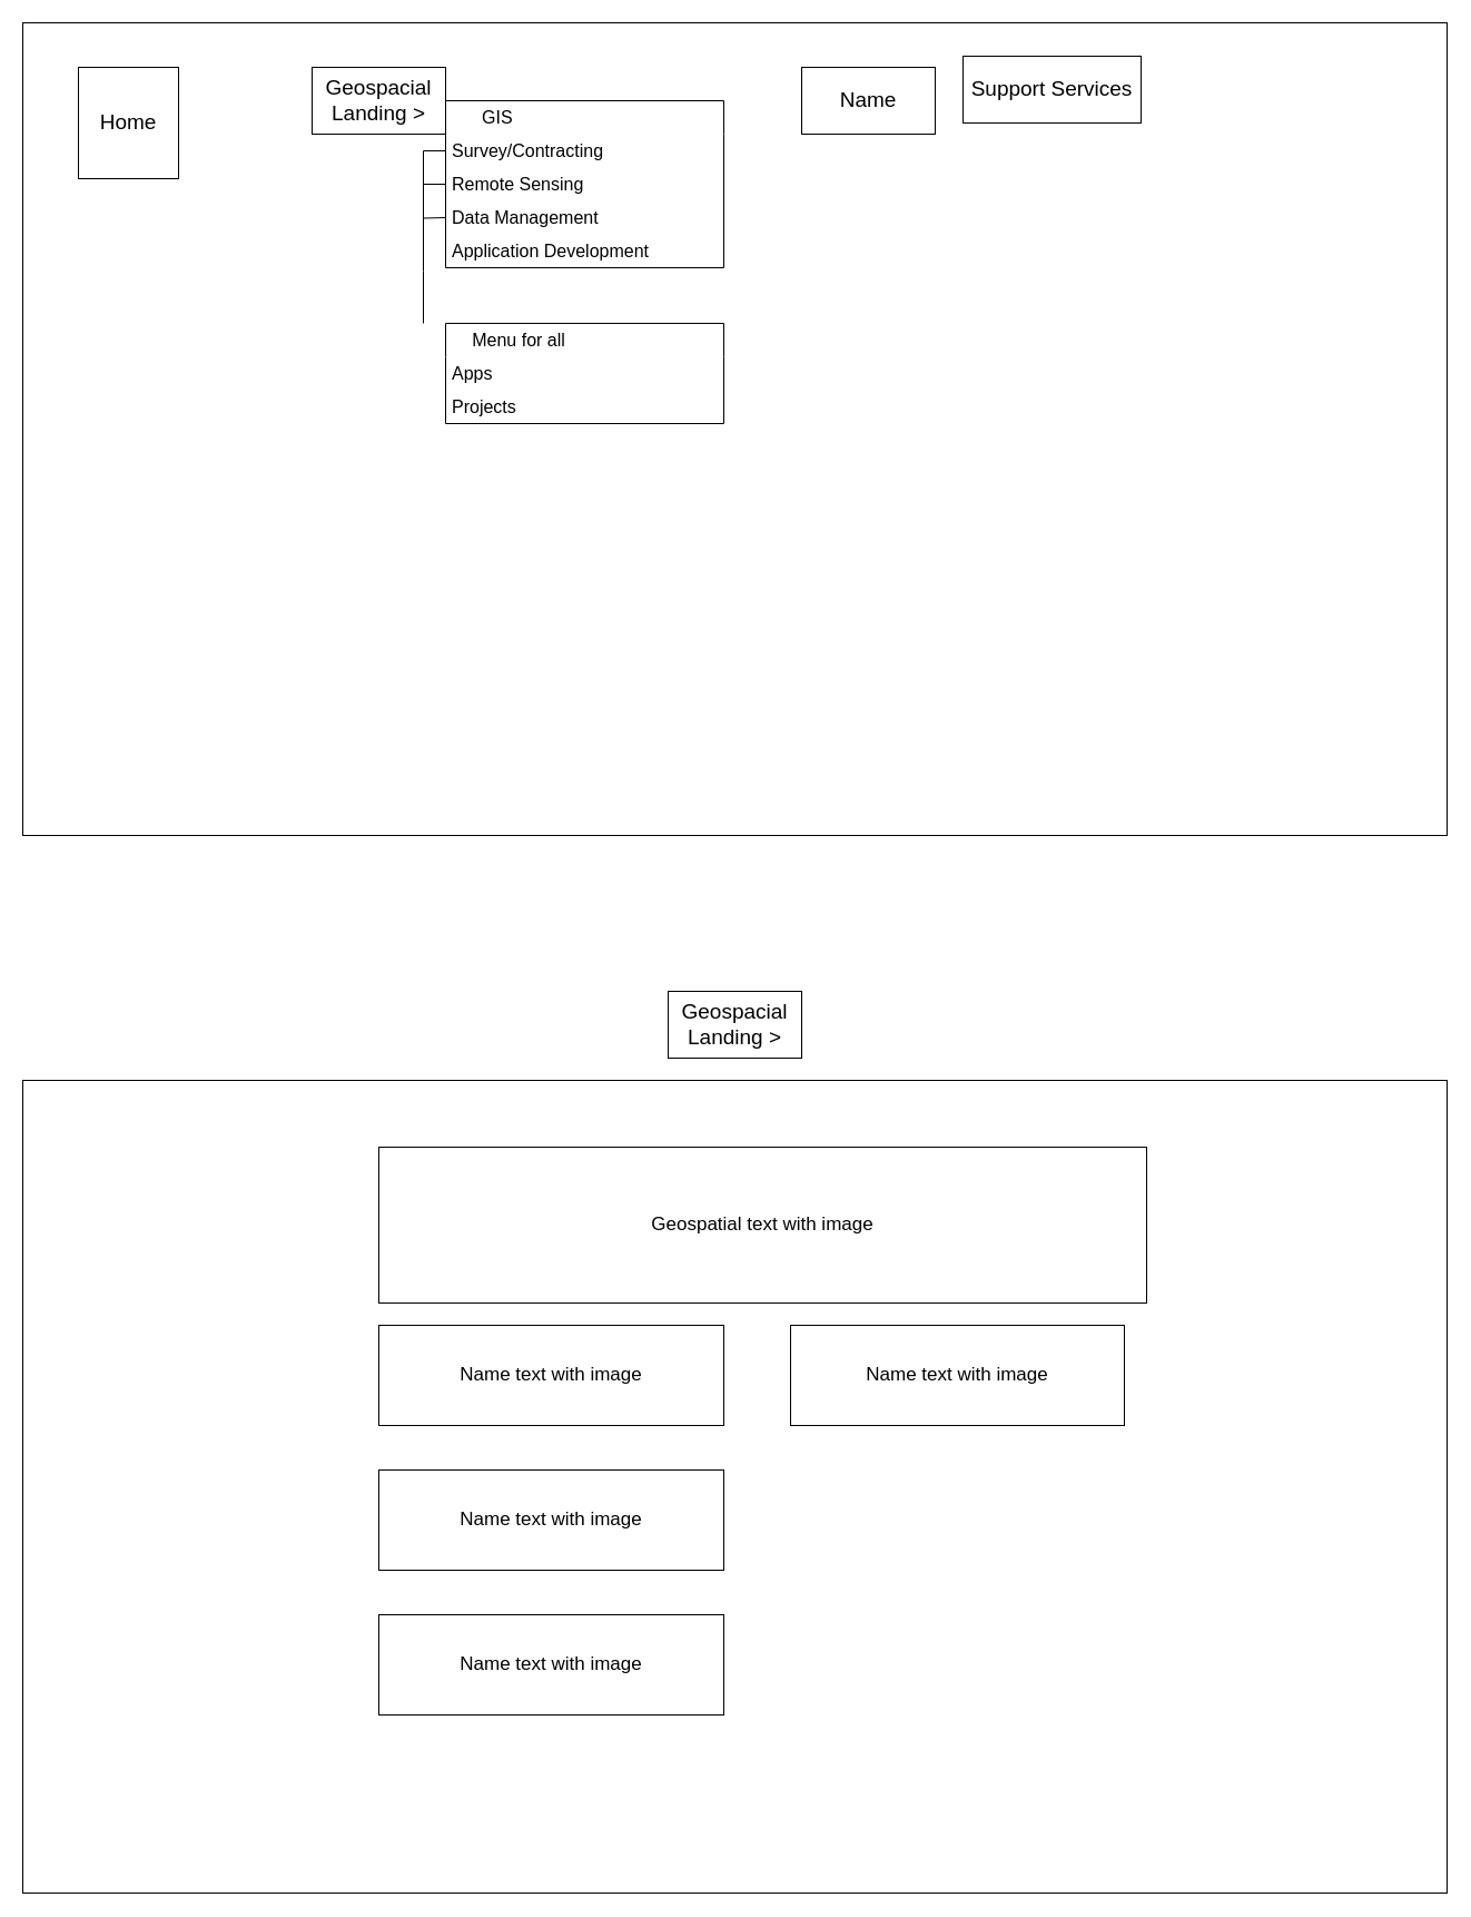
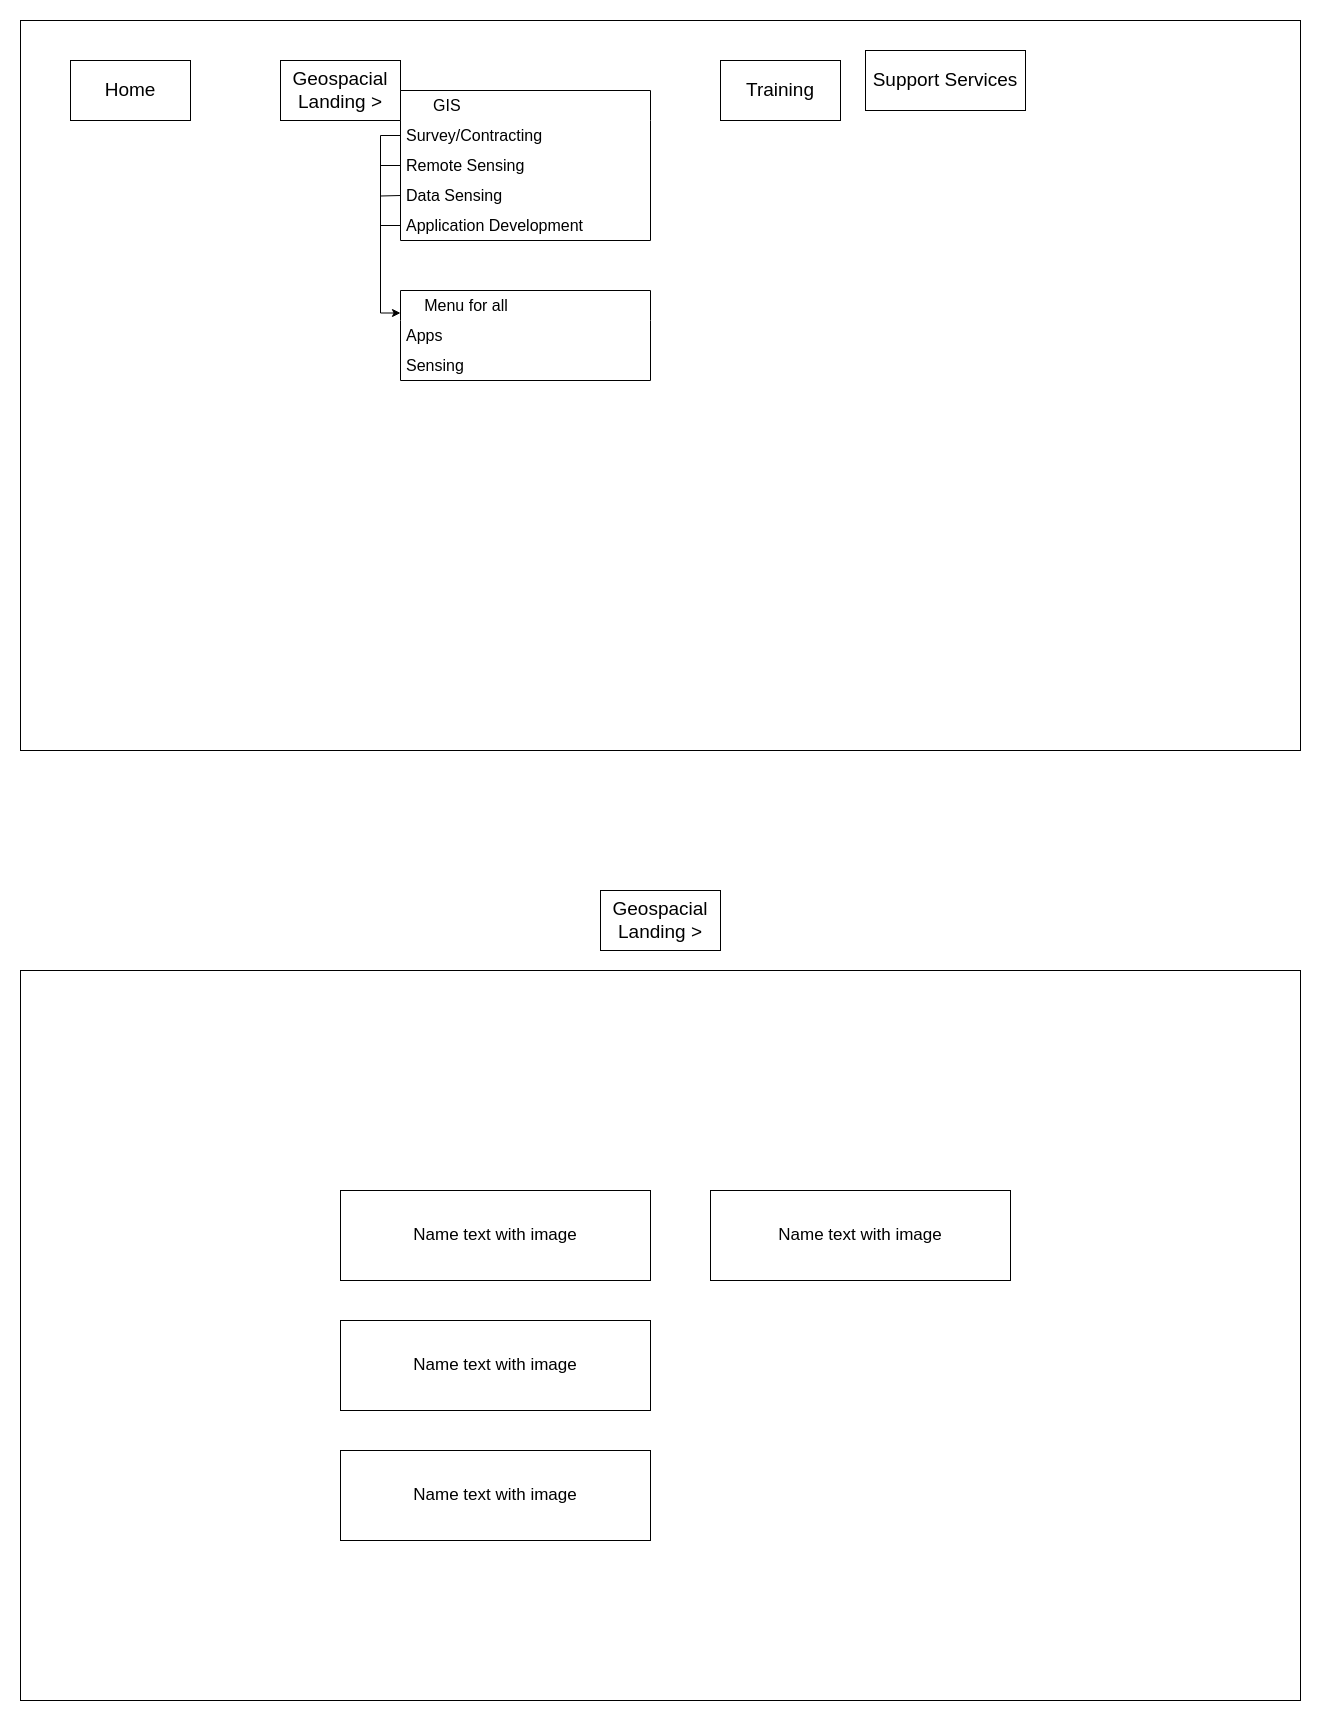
  <mxCell id="0" />
  <mxCell id="1" parent="0" />
  <mxCell id="2" value="" style="rounded=0;whiteSpace=wrap;html=1;" parent="1" vertex="1"><mxGeometry x="20" y="20" width="1280" height="730" as="geometry" /></mxCell>
  <mxCell id="3" value="" style="rounded=0;whiteSpace=wrap;html=1;" parent="1" vertex="1"><mxGeometry x="20" y="970" width="1280" height="730" as="geometry" /></mxCell>
  <mxCell id="4" value="&lt;font style=&quot;font-size: 19px;&quot;&gt;Support Services&lt;/font&gt;" style="rounded=0;whiteSpace=wrap;html=1;" parent="1" vertex="1"><mxGeometry x="865" y="50" width="160" height="60" as="geometry" /></mxCell>
- <mxCell id="5" value="&lt;font style=&quot;font-size: 19px;&quot;&gt;Home&lt;/font&gt;" style="rounded=0;whiteSpace=wrap;html=1;" parent="1" vertex="1"><mxGeometry x="70" y="60" width="90" height="100" as="geometry" /></mxCell>
+ <mxCell id="5" value="&lt;font style=&quot;font-size: 19px;&quot;&gt;Home&lt;/font&gt;" style="rounded=0;whiteSpace=wrap;html=1;" parent="1" vertex="1"><mxGeometry x="70" y="60" width="120" height="60" as="geometry" /></mxCell>
  <mxCell id="6" value="&lt;font style=&quot;font-size: 19px;&quot;&gt;Geospacial Landing &amp;gt;&lt;/font&gt;" style="rounded=0;whiteSpace=wrap;html=1;" parent="1" vertex="1"><mxGeometry x="280" y="60" width="120" height="60" as="geometry" /></mxCell>
  <mxCell id="7" value="&amp;nbsp; &amp;nbsp; &amp;nbsp; &amp;nbsp;GIS" style="swimlane;fontStyle=0;childLayout=stackLayout;horizontal=1;startSize=30;horizontalStack=0;resizeParent=1;resizeParentMax=0;resizeLast=0;collapsible=1;marginBottom=0;whiteSpace=wrap;html=1;fillColor=default;swimlaneLine=0;align=left;fontSize=16;" parent="1" vertex="1"><mxGeometry x="400" y="90" width="250" height="150" as="geometry" /></mxCell>
  <mxCell id="8" style="edgeStyle=orthogonalEdgeStyle;rounded=0;orthogonalLoop=1;jettySize=auto;html=1;exitX=0;exitY=0.5;exitDx=0;exitDy=0;endArrow=none;endFill=0;" edge="1" parent="7" source="9"><mxGeometry relative="1" as="geometry"><mxPoint x="-20" y="90" as="targetPoint" /></mxGeometry></mxCell>
  <mxCell id="9" value="Survey/Contracting" style="text;strokeColor=none;fillColor=none;align=left;verticalAlign=middle;spacingLeft=4;spacingRight=4;overflow=hidden;points=[[0,0.5],[1,0.5]];portConstraint=eastwest;rotatable=0;whiteSpace=wrap;html=1;fontSize=16;" parent="7" vertex="1"><mxGeometry y="30" width="250" height="30" as="geometry" /></mxCell>
  <mxCell id="10" style="edgeStyle=orthogonalEdgeStyle;rounded=0;orthogonalLoop=1;jettySize=auto;html=1;exitX=0;exitY=0.5;exitDx=0;exitDy=0;endArrow=none;endFill=0;" edge="1" parent="7" source="11"><mxGeometry relative="1" as="geometry"><mxPoint x="-20" y="130" as="targetPoint" /></mxGeometry></mxCell>
  <mxCell id="11" value="Remote Sensing" style="text;strokeColor=none;fillColor=none;align=left;verticalAlign=middle;spacingLeft=4;spacingRight=4;overflow=hidden;points=[[0,0.5],[1,0.5]];portConstraint=eastwest;rotatable=0;whiteSpace=wrap;html=1;fontSize=16;" parent="7" vertex="1"><mxGeometry y="60" width="250" height="30" as="geometry" /></mxCell>
- <mxCell id="12" value="Data Management" style="text;strokeColor=none;fillColor=none;align=left;verticalAlign=middle;spacingLeft=4;spacingRight=4;overflow=hidden;points=[[0,0.5],[1,0.5]];portConstraint=eastwest;rotatable=0;whiteSpace=wrap;html=1;fontSize=16;" parent="7" vertex="1"><mxGeometry y="90" width="250" height="30" as="geometry" /></mxCell>
+ <mxCell id="12" value="Data Sensing" style="text;strokeColor=none;fillColor=none;align=left;verticalAlign=middle;spacingLeft=4;spacingRight=4;overflow=hidden;points=[[0,0.5],[1,0.5]];portConstraint=eastwest;rotatable=0;whiteSpace=wrap;html=1;fontSize=16;" parent="7" vertex="1"><mxGeometry y="90" width="250" height="30" as="geometry" /></mxCell>
  <mxCell id="13" value="Application Development" style="text;strokeColor=none;fillColor=none;align=left;verticalAlign=middle;spacingLeft=4;spacingRight=4;overflow=hidden;points=[[0,0.5],[1,0.5]];portConstraint=eastwest;rotatable=0;whiteSpace=wrap;html=1;fontSize=16;" vertex="1" parent="7"><mxGeometry y="120" width="250" height="30" as="geometry" /></mxCell>
- <mxCell id="14" value="&lt;font style=&quot;font-size: 19px;&quot;&gt;Name&lt;/font&gt;" style="rounded=0;whiteSpace=wrap;html=1;" parent="1" vertex="1"><mxGeometry x="720" y="60" width="120" height="60" as="geometry" /></mxCell>
+ <mxCell id="14" value="&lt;font style=&quot;font-size: 19px;&quot;&gt;Training&lt;/font&gt;" style="rounded=0;whiteSpace=wrap;html=1;" parent="1" vertex="1"><mxGeometry x="720" y="60" width="120" height="60" as="geometry" /></mxCell>
  <mxCell id="15" value="&amp;nbsp; &amp;nbsp; &amp;nbsp;Menu for all" style="swimlane;fontStyle=0;childLayout=stackLayout;horizontal=1;startSize=30;horizontalStack=0;resizeParent=1;resizeParentMax=0;resizeLast=0;collapsible=1;marginBottom=0;whiteSpace=wrap;html=1;fillColor=default;swimlaneLine=0;align=left;fontSize=16;" vertex="1" parent="1"><mxGeometry x="400" y="290" width="250" height="90" as="geometry" /></mxCell>
  <mxCell id="16" value="Apps" style="text;strokeColor=none;fillColor=none;align=left;verticalAlign=middle;spacingLeft=4;spacingRight=4;overflow=hidden;points=[[0,0.5],[1,0.5]];portConstraint=eastwest;rotatable=0;whiteSpace=wrap;html=1;fontSize=16;" vertex="1" parent="15"><mxGeometry y="30" width="250" height="30" as="geometry" /></mxCell>
- <mxCell id="17" value="Projects" style="text;strokeColor=none;fillColor=none;align=left;verticalAlign=middle;spacingLeft=4;spacingRight=4;overflow=hidden;points=[[0,0.5],[1,0.5]];portConstraint=eastwest;rotatable=0;whiteSpace=wrap;html=1;fontSize=16;" vertex="1" parent="15"><mxGeometry y="60" width="250" height="30" as="geometry" /></mxCell>
+ <mxCell id="17" value="Sensing" style="text;strokeColor=none;fillColor=none;align=left;verticalAlign=middle;spacingLeft=4;spacingRight=4;overflow=hidden;points=[[0,0.5],[1,0.5]];portConstraint=eastwest;rotatable=0;whiteSpace=wrap;html=1;fontSize=16;" vertex="1" parent="15"><mxGeometry y="60" width="250" height="30" as="geometry" /></mxCell>
+ <mxCell id="18" style="edgeStyle=orthogonalEdgeStyle;rounded=0;orthogonalLoop=1;jettySize=auto;html=1;exitX=0;exitY=0.5;exitDx=0;exitDy=0;entryX=0;entryY=0.25;entryDx=0;entryDy=0;" edge="1" parent="1" source="13" target="15"><mxGeometry relative="1" as="geometry" /></mxCell>
  <mxCell id="19" style="edgeStyle=orthogonalEdgeStyle;rounded=0;orthogonalLoop=1;jettySize=auto;html=1;exitX=0;exitY=0.5;exitDx=0;exitDy=0;endArrow=none;endFill=0;" edge="1" parent="1"><mxGeometry relative="1" as="geometry"><mxPoint x="380" y="290" as="targetPoint" /><mxPoint x="400" y="195" as="sourcePoint" /></mxGeometry></mxCell>
  <mxCell id="20" value="&lt;font style=&quot;font-size: 19px;&quot;&gt;Geospacial Landing &amp;gt;&lt;/font&gt;" style="rounded=0;whiteSpace=wrap;html=1;" vertex="1" parent="1"><mxGeometry x="600" y="890" width="120" height="60" as="geometry" /></mxCell>
- <mxCell id="21" value="&lt;font style=&quot;font-size: 17px;&quot;&gt;Geospatial text with image&lt;/font&gt;" style="rounded=0;whiteSpace=wrap;html=1;" vertex="1" parent="1"><mxGeometry x="340" y="1030" width="690" height="140" as="geometry" /></mxCell>
  <mxCell id="22" value="&lt;font style=&quot;font-size: 17px;&quot;&gt;Name text with image&lt;/font&gt;" style="rounded=0;whiteSpace=wrap;html=1;" vertex="1" parent="1"><mxGeometry x="340" y="1190" width="310" height="90" as="geometry" /></mxCell>
  <mxCell id="23" value="&lt;font style=&quot;font-size: 17px;&quot;&gt;Name text with image&lt;/font&gt;" style="rounded=0;whiteSpace=wrap;html=1;" vertex="1" parent="1"><mxGeometry x="340" y="1320" width="310" height="90" as="geometry" /></mxCell>
  <mxCell id="24" value="&lt;font style=&quot;font-size: 17px;&quot;&gt;Name text with image&lt;/font&gt;" style="rounded=0;whiteSpace=wrap;html=1;" vertex="1" parent="1"><mxGeometry x="340" y="1450" width="310" height="90" as="geometry" /></mxCell>
  <mxCell id="25" value="&lt;font style=&quot;font-size: 17px;&quot;&gt;Name text with image&lt;/font&gt;" style="rounded=0;whiteSpace=wrap;html=1;" vertex="1" parent="1"><mxGeometry x="710" y="1190" width="300" height="90" as="geometry" /></mxCell>
